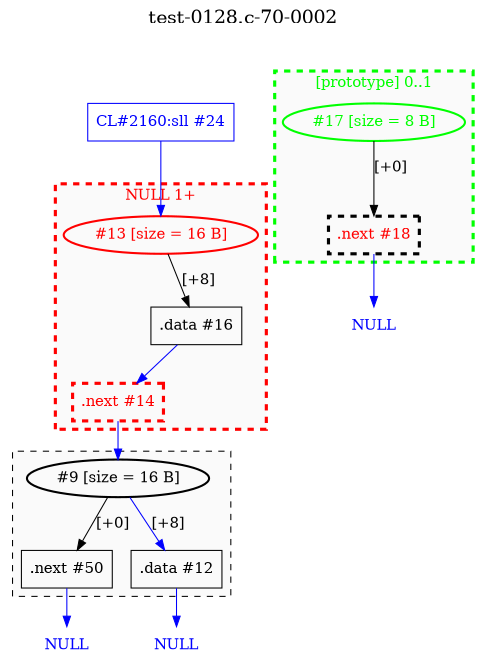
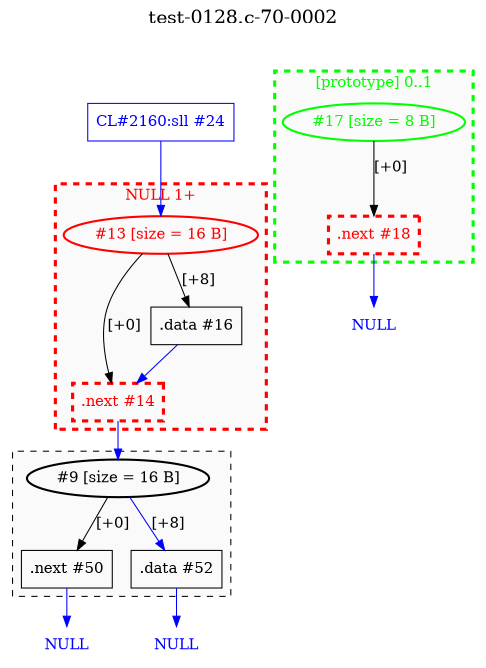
  digraph {
    clusterrank=local
    label=<<FONT POINT-SIZE="18">test-0128.c-70-0002</FONT>>
    labelloc=t
    node [color=black fontcolor=black shape=box]
    edge [color=blue fontcolor=black]
    n1 [label="#9 [size = 16 B]" penwidth=2 shape=ellipse]
    n2 [label=".next #50"]
-   n3 [label=".data #12"]
+   n3 [label=".data #52"]
    n4 [color=red fontcolor=red label="#13 [size = 16 B]" penwidth=2 shape=ellipse]
    n5 [color=red fontcolor=red label=".next #14" penwidth=3.0 style=dashed]
    n6 [label=".data #16"]
    n7 [color=green fontcolor=green label="#17 [size = 8 B]" penwidth=2 shape=ellipse]
-   n8 [fontcolor=red label=".next #18" penwidth=3.0 style=dashed]
+   n8 [color=red fontcolor=red label=".next #18" penwidth=3.0 style=dashed]
    n9 [fontcolor=blue label=NULL shape=plaintext color=""]
    n10 [fontcolor=blue label=NULL shape=plaintext color=""]
    n11 [fontcolor=blue label=NULL shape=plaintext color=""]
    n12 [color=blue fontcolor=blue label="CL#2160:sll #24"]
    subgraph cluster_1 {
      bgcolor=gray98
      color=black
      fontcolor=black
      label=""
      penwidth=1.0
      rank=same
      style=dashed
      n1
      n2
      n3
    }
    subgraph cluster_2 {
      bgcolor=gray98
      color=red
      fontcolor=red
      label="NULL 1+"
      penwidth=3.0
      rank=same
      style=dashed
      n4
      n5
      n6
    }
    subgraph cluster_3 {
      bgcolor=gray98
      color=green
      fontcolor=green
      label="[prototype] 0..1"
      penwidth=3.0
      rank=same
      style=dashed
      n7
      n8
    }
    n1 -> n2 [color=black label="[+0]"]
    n1 -> n3 [label="[+8]"]
    n2 -> n9 [fontcolor=""]
    n3 -> n10 [fontcolor=""]
+   n4 -> n5 [color=black label="[+0]"]
    n4 -> n6 [color=black label="[+8]"]
    n5 -> n1 [fontcolor=blue]
    n6 -> n5 [fontcolor=blue]
    n7 -> n8 [color=black label="[+0]"]
    n8 -> n11 [fontcolor=""]
    n12 -> n4 [fontcolor=blue]
  }
